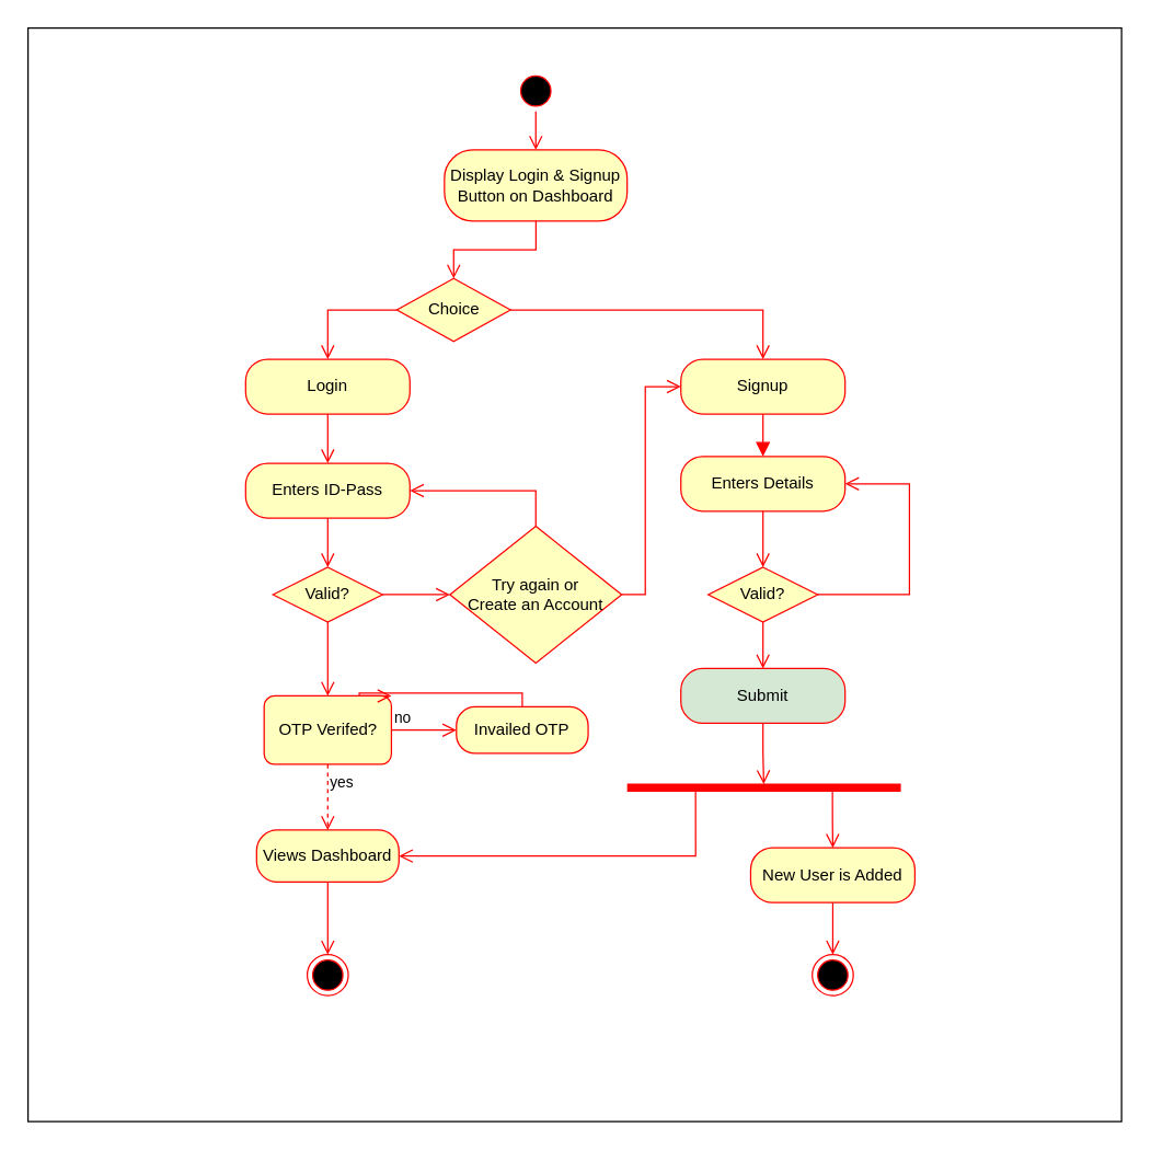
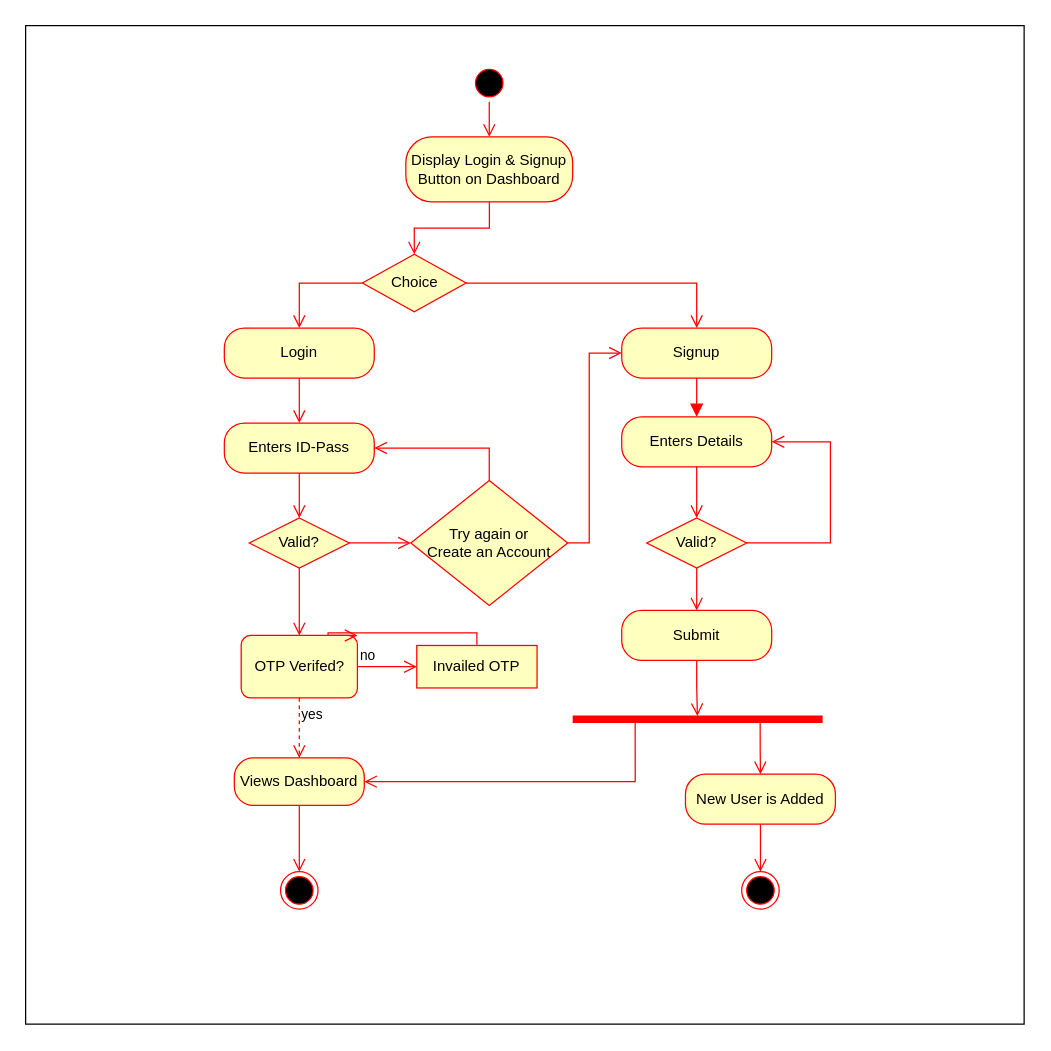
  <mxCell id="0" />
  <mxCell id="1" parent="0" />
  <mxCell id="2" value="" style="whiteSpace=wrap;html=1;aspect=fixed;fillColor=default;" parent="1" vertex="1"><mxGeometry x="20" y="20" width="799" height="799" as="geometry" /></mxCell>
  <mxCell id="3" value="Login" style="rounded=1;whiteSpace=wrap;html=1;arcSize=40;fontColor=#000000;fillColor=#ffffc0;strokeColor=#ff0000;" parent="1" vertex="1"><mxGeometry x="179" y="262" width="120" height="40" as="geometry" /></mxCell>
  <mxCell id="4" value="Enters ID-Pass" style="rounded=1;whiteSpace=wrap;html=1;arcSize=40;fontColor=#000000;fillColor=#ffffc0;strokeColor=#ff0000;" parent="1" vertex="1"><mxGeometry x="179" y="338" width="120" height="40" as="geometry" /></mxCell>
  <mxCell id="5" value="" style="edgeStyle=orthogonalEdgeStyle;html=1;verticalAlign=bottom;endArrow=open;endSize=8;strokeColor=#ff0000;rounded=0;exitX=0.5;exitY=1;exitDx=0;exitDy=0;entryX=0.5;entryY=0;entryDx=0;entryDy=0;" parent="1" source="3" target="4" edge="1"><mxGeometry relative="1" as="geometry"><mxPoint x="176" y="398" as="targetPoint" /><mxPoint x="176" y="352" as="sourcePoint" /></mxGeometry></mxCell>
  <mxCell id="6" value="Views Dashboard" style="rounded=1;whiteSpace=wrap;html=1;arcSize=40;fontColor=#000000;fillColor=#ffffc0;strokeColor=#ff0000;" parent="1" vertex="1"><mxGeometry x="187" y="606" width="104" height="38" as="geometry" /></mxCell>
  <mxCell id="7" value="Enters Details" style="rounded=1;whiteSpace=wrap;html=1;arcSize=40;fontColor=#000000;fillColor=#ffffc0;strokeColor=#ff0000;" parent="1" vertex="1"><mxGeometry x="497" y="333" width="120" height="40" as="geometry" /></mxCell>
  <mxCell id="8" value="" style="ellipse;html=1;shape=startState;fillColor=#000000;strokeColor=#ff0000;" parent="1" vertex="1"><mxGeometry x="376" y="51" width="30" height="30" as="geometry" /></mxCell>
  <mxCell id="9" value="" style="edgeStyle=orthogonalEdgeStyle;html=1;verticalAlign=bottom;endArrow=open;endSize=8;strokeColor=#ff0000;rounded=0;entryX=0.5;entryY=0;entryDx=0;entryDy=0;" parent="1" source="8" target="10" edge="1"><mxGeometry relative="1" as="geometry"><mxPoint x="328" y="116" as="targetPoint" /></mxGeometry></mxCell>
  <mxCell id="10" value="Display Login &amp;amp; Signup Button on Dashboard" style="rounded=1;whiteSpace=wrap;html=1;arcSize=40;fontColor=#000000;fillColor=#ffffc0;strokeColor=#ff0000;" parent="1" vertex="1"><mxGeometry x="324.25" y="109" width="133.5" height="52" as="geometry" /></mxCell>
  <mxCell id="11" value="Valid?" style="rhombus;whiteSpace=wrap;html=1;fontColor=#000000;fillColor=#ffffc0;strokeColor=#ff0000;" parent="1" vertex="1"><mxGeometry x="199" y="414" width="80" height="40" as="geometry" /></mxCell>
  <mxCell id="12" value="Signup" style="rounded=1;whiteSpace=wrap;html=1;arcSize=40;fontColor=#000000;fillColor=#ffffc0;strokeColor=#ff0000;" parent="1" vertex="1"><mxGeometry x="497" y="262" width="120" height="40" as="geometry" /></mxCell>
  <mxCell id="13" value="Try again or &lt;br&gt;Create an Account" style="rhombus;whiteSpace=wrap;html=1;fontColor=#000000;fillColor=#ffffc0;strokeColor=#ff0000;" parent="1" vertex="1"><mxGeometry x="328.25" y="384" width="125.5" height="100" as="geometry" /></mxCell>
  <mxCell id="14" value="New User is Added" style="rounded=1;whiteSpace=wrap;html=1;arcSize=40;fontColor=#000000;fillColor=#ffffc0;strokeColor=#ff0000;" parent="1" vertex="1"><mxGeometry x="548" y="619" width="120" height="40" as="geometry" /></mxCell>
  <mxCell id="15" value="" style="ellipse;html=1;shape=endState;fillColor=#000000;strokeColor=#ff0000;" parent="1" vertex="1"><mxGeometry x="224" y="697" width="30" height="30" as="geometry" /></mxCell>
  <mxCell id="16" value="" style="edgeStyle=orthogonalEdgeStyle;html=1;verticalAlign=bottom;endArrow=open;endSize=8;strokeColor=#ff0000;rounded=0;entryX=0.5;entryY=0;entryDx=0;entryDy=0;" parent="1" source="10" target="17" edge="1"><mxGeometry relative="1" as="geometry"><mxPoint x="200" y="134" as="targetPoint" /></mxGeometry></mxCell>
  <mxCell id="17" value="Choice" style="rhombus;whiteSpace=wrap;html=1;fontColor=#000000;fillColor=#ffffc0;strokeColor=#ff0000;" parent="1" vertex="1"><mxGeometry x="289.5" y="203" width="83" height="46" as="geometry" /></mxCell>
  <mxCell id="18" value="" style="edgeStyle=orthogonalEdgeStyle;html=1;verticalAlign=bottom;endArrow=open;endSize=8;strokeColor=#ff0000;rounded=0;entryX=0.5;entryY=0;entryDx=0;entryDy=0;exitX=1;exitY=0.5;exitDx=0;exitDy=0;" parent="1" source="17" target="12" edge="1"><mxGeometry relative="1" as="geometry"><mxPoint x="401" y="213" as="targetPoint" /><mxPoint x="401" y="164" as="sourcePoint" /></mxGeometry></mxCell>
  <mxCell id="19" value="" style="edgeStyle=orthogonalEdgeStyle;html=1;verticalAlign=bottom;endArrow=open;endSize=8;strokeColor=#ff0000;rounded=0;entryX=0.5;entryY=0;entryDx=0;entryDy=0;exitX=0;exitY=0.5;exitDx=0;exitDy=0;" parent="1" source="17" target="3" edge="1"><mxGeometry relative="1" as="geometry"><mxPoint x="530" y="236" as="targetPoint" /><mxPoint x="443" y="236" as="sourcePoint" /></mxGeometry></mxCell>
  <mxCell id="20" value="" style="edgeStyle=orthogonalEdgeStyle;html=1;verticalAlign=bottom;endArrow=open;endSize=8;strokeColor=#ff0000;rounded=0;exitX=0.5;exitY=1;exitDx=0;exitDy=0;entryX=0.5;entryY=0;entryDx=0;entryDy=0;" parent="1" source="4" target="11" edge="1"><mxGeometry relative="1" as="geometry"><mxPoint x="176" y="293" as="targetPoint" /><mxPoint x="176" y="256" as="sourcePoint" /></mxGeometry></mxCell>
  <mxCell id="21" value="" style="edgeStyle=orthogonalEdgeStyle;html=1;verticalAlign=bottom;endArrow=open;endSize=8;strokeColor=#ff0000;rounded=0;entryX=0;entryY=0.5;entryDx=0;entryDy=0;exitX=1;exitY=0.5;exitDx=0;exitDy=0;" parent="1" source="11" target="13" edge="1"><mxGeometry relative="1" as="geometry"><mxPoint x="307" y="434" as="targetPoint" /><mxPoint x="378" y="453" as="sourcePoint" /></mxGeometry></mxCell>
  <mxCell id="22" value="" style="edgeStyle=orthogonalEdgeStyle;html=1;verticalAlign=bottom;endArrow=open;endSize=8;strokeColor=#ff0000;rounded=0;exitX=0.5;exitY=1;exitDx=0;exitDy=0;entryX=0.5;entryY=0;entryDx=0;entryDy=0;" parent="1" source="11" target="38" edge="1"><mxGeometry relative="1" as="geometry"><mxPoint x="239" y="495.5" as="targetPoint" /><mxPoint x="249" y="388" as="sourcePoint" /></mxGeometry></mxCell>
  <mxCell id="23" value="" style="edgeStyle=orthogonalEdgeStyle;html=1;verticalAlign=bottom;endArrow=open;endSize=8;strokeColor=#ff0000;rounded=0;exitX=0.5;exitY=1;exitDx=0;exitDy=0;entryX=0.5;entryY=0;entryDx=0;entryDy=0;" parent="1" source="6" target="15" edge="1"><mxGeometry relative="1" as="geometry"><mxPoint x="249" y="612" as="targetPoint" /><mxPoint x="249" y="582" as="sourcePoint" /></mxGeometry></mxCell>
- <mxCell id="24" value="Submit" style="rounded=1;whiteSpace=wrap;html=1;arcSize=40;fontColor=#000000;fillColor=#d5e8d4;strokeColor=#ff0000;" parent="1" vertex="1"><mxGeometry x="497" y="488" width="120" height="40" as="geometry" /></mxCell>
+ <mxCell id="24" value="Submit" style="rounded=1;whiteSpace=wrap;html=1;arcSize=40;fontColor=#000000;fillColor=#ffffc0;strokeColor=#ff0000;" parent="1" vertex="1"><mxGeometry x="497" y="488" width="120" height="40" as="geometry" /></mxCell>
  <mxCell id="25" value="" style="edgeStyle=orthogonalEdgeStyle;html=1;verticalAlign=bottom;endArrow=open;endSize=8;strokeColor=#ff0000;rounded=0;entryX=0;entryY=0.5;entryDx=0;entryDy=0;exitX=1;exitY=0.5;exitDx=0;exitDy=0;" parent="1" source="13" target="12" edge="1"><mxGeometry relative="1" as="geometry"><mxPoint x="338" y="444" as="targetPoint" /><mxPoint x="289" y="444" as="sourcePoint" /><Array as="points"><mxPoint x="471" y="434" /><mxPoint x="471" y="282" /></Array></mxGeometry></mxCell>
  <mxCell id="26" value="" style="edgeStyle=orthogonalEdgeStyle;html=1;verticalAlign=bottom;endArrow=block;endSize=8;strokeColor=#ff0000;rounded=0;exitX=0.5;exitY=1;exitDx=0;exitDy=0;entryX=0.5;entryY=0;entryDx=0;entryDy=0;" parent="1" source="12" target="7" edge="1"><mxGeometry relative="1" as="geometry"><mxPoint x="249" y="348" as="targetPoint" /><mxPoint x="249" y="312" as="sourcePoint" /></mxGeometry></mxCell>
  <mxCell id="27" value="" style="edgeStyle=orthogonalEdgeStyle;html=1;verticalAlign=bottom;endArrow=open;endSize=8;strokeColor=#ff0000;rounded=0;exitX=0.5;exitY=1;exitDx=0;exitDy=0;entryX=0.499;entryY=0.249;entryDx=0;entryDy=0;entryPerimeter=0;" parent="1" source="24" target="28" edge="1"><mxGeometry relative="1" as="geometry"><mxPoint x="512.25" y="499" as="targetPoint" /><mxPoint x="512.25" y="463" as="sourcePoint" /></mxGeometry></mxCell>
  <mxCell id="28" value="" style="shape=line;html=1;strokeWidth=6;strokeColor=#ff0000;" parent="1" vertex="1"><mxGeometry x="457.75" y="570" width="200" height="10" as="geometry" /></mxCell>
  <mxCell id="29" value="" style="edgeStyle=orthogonalEdgeStyle;html=1;verticalAlign=bottom;endArrow=open;endSize=8;strokeColor=#ff0000;rounded=0;entryX=0.5;entryY=0;entryDx=0;entryDy=0;exitX=0.75;exitY=0.5;exitDx=0;exitDy=0;exitPerimeter=0;" parent="1" source="28" target="14" edge="1"><mxGeometry relative="1" as="geometry"><mxPoint x="644" y="650" as="targetPoint" /><mxPoint x="640.805" y="580" as="sourcePoint" /></mxGeometry></mxCell>
  <mxCell id="30" value="" style="html=1;verticalAlign=bottom;endArrow=open;endSize=8;strokeColor=#ff0000;rounded=0;entryX=1;entryY=0.5;entryDx=0;entryDy=0;exitX=0.25;exitY=0.5;exitDx=0;exitDy=0;exitPerimeter=0;edgeStyle=orthogonalEdgeStyle;" parent="1" source="28" target="6" edge="1"><mxGeometry relative="1" as="geometry"><mxPoint x="618" y="557" as="targetPoint" /><mxPoint x="618" y="505" as="sourcePoint" /><Array as="points"><mxPoint x="508" y="625" /></Array></mxGeometry></mxCell>
  <mxCell id="31" value="" style="edgeStyle=orthogonalEdgeStyle;html=1;verticalAlign=bottom;endArrow=open;endSize=8;strokeColor=#ff0000;rounded=0;exitX=0.5;exitY=1;exitDx=0;exitDy=0;entryX=0.5;entryY=0;entryDx=0;entryDy=0;" parent="1" source="14" target="32" edge="1"><mxGeometry relative="1" as="geometry"><mxPoint x="618" y="627" as="targetPoint" /><mxPoint x="608" y="677" as="sourcePoint" /></mxGeometry></mxCell>
  <mxCell id="32" value="" style="ellipse;html=1;shape=endState;fillColor=#000000;strokeColor=#ff0000;" parent="1" vertex="1"><mxGeometry x="593" y="697" width="30" height="30" as="geometry" /></mxCell>
  <mxCell id="33" value="" style="edgeStyle=orthogonalEdgeStyle;html=1;verticalAlign=bottom;endArrow=open;endSize=8;strokeColor=#ff0000;rounded=0;entryX=1;entryY=0.5;entryDx=0;entryDy=0;exitX=0.5;exitY=0;exitDx=0;exitDy=0;" parent="1" source="13" target="4" edge="1"><mxGeometry relative="1" as="geometry"><mxPoint x="338" y="444" as="targetPoint" /><mxPoint x="289" y="444" as="sourcePoint" /></mxGeometry></mxCell>
  <mxCell id="34" value="Valid?" style="rhombus;whiteSpace=wrap;html=1;fontColor=#000000;fillColor=#ffffc0;strokeColor=#ff0000;" vertex="1" parent="1"><mxGeometry x="517" y="414" width="80" height="40" as="geometry" /></mxCell>
  <mxCell id="35" value="" style="edgeStyle=orthogonalEdgeStyle;html=1;verticalAlign=bottom;endArrow=open;endSize=8;strokeColor=#ff0000;rounded=0;exitX=0.5;exitY=1;exitDx=0;exitDy=0;entryX=0.5;entryY=0;entryDx=0;entryDy=0;" edge="1" target="34" parent="1" source="7"><mxGeometry relative="1" as="geometry"><mxPoint x="621" y="281" as="targetPoint" /><mxPoint x="684" y="366" as="sourcePoint" /></mxGeometry></mxCell>
  <mxCell id="36" value="" style="edgeStyle=orthogonalEdgeStyle;html=1;verticalAlign=bottom;endArrow=open;endSize=8;strokeColor=#ff0000;rounded=0;entryX=1;entryY=0.5;entryDx=0;entryDy=0;exitX=1;exitY=0.5;exitDx=0;exitDy=0;" edge="1" source="34" parent="1" target="7"><mxGeometry relative="1" as="geometry"><mxPoint x="773" y="422" as="targetPoint" /><mxPoint x="823" y="441" as="sourcePoint" /><Array as="points"><mxPoint x="664" y="434" /><mxPoint x="664" y="353" /></Array></mxGeometry></mxCell>
  <mxCell id="37" value="" style="edgeStyle=orthogonalEdgeStyle;html=1;verticalAlign=bottom;endArrow=open;endSize=8;strokeColor=#ff0000;rounded=0;exitX=0.5;exitY=1;exitDx=0;exitDy=0;entryX=0.5;entryY=0;entryDx=0;entryDy=0;" edge="1" source="34" parent="1" target="24"><mxGeometry relative="1" as="geometry"><mxPoint x="683.7" y="498" as="targetPoint" /><mxPoint x="683.7" y="446" as="sourcePoint" /></mxGeometry></mxCell>
  <mxCell id="38" value="OTP Verifed?" style="whiteSpace=wrap;html=1;fontColor=#000000;fillColor=#ffffc0;strokeColor=#ff0000;rounded=1;" vertex="1" parent="1"><mxGeometry x="192.5" y="508" width="93" height="50" as="geometry" /></mxCell>
  <mxCell id="39" value="no" style="html=1;align=left;verticalAlign=bottom;endArrow=open;endSize=8;strokeColor=#ff0000;rounded=0;entryX=0;entryY=0.5;entryDx=0;entryDy=0;exitX=1;exitY=0.5;exitDx=0;exitDy=0;edgeStyle=orthogonalEdgeStyle;" edge="1" source="38" parent="1" target="41"><mxGeometry x="-1" relative="1" as="geometry"><mxPoint x="379" y="525" as="targetPoint" /></mxGeometry></mxCell>
  <mxCell id="40" value="yes" style="edgeStyle=orthogonalEdgeStyle;html=1;align=left;verticalAlign=top;endArrow=open;endSize=8;strokeColor=#ff0000;rounded=0;entryX=0.5;entryY=0;entryDx=0;entryDy=0;dashed=1;" edge="1" source="38" parent="1" target="6"><mxGeometry x="-1" relative="1" as="geometry"><mxPoint x="239" y="605" as="targetPoint" /></mxGeometry></mxCell>
- <mxCell id="41" value="Invailed OTP" style="rounded=1;whiteSpace=wrap;html=1;arcSize=40;fontColor=#000000;fillColor=#ffffc0;strokeColor=#ff0000;" vertex="1" parent="1"><mxGeometry x="333" y="516" width="96.25" height="34" as="geometry" /></mxCell>
+ <mxCell id="41" value="Invailed OTP" style="whiteSpace=wrap;html=1;arcSize=40;fontColor=#000000;fillColor=#ffffc0;strokeColor=#ff0000;rounded=0;" vertex="1" parent="1"><mxGeometry x="333" y="516" width="96.25" height="34" as="geometry" /></mxCell>
  <mxCell id="42" value="" style="html=1;verticalAlign=bottom;endArrow=open;endSize=8;strokeColor=#ff0000;rounded=0;exitX=0.5;exitY=0;exitDx=0;exitDy=0;entryX=1;entryY=0;entryDx=0;entryDy=0;edgeStyle=orthogonalEdgeStyle;" edge="1" parent="1" source="41" target="38"><mxGeometry relative="1" as="geometry"><mxPoint x="568" y="582" as="targetPoint" /><mxPoint x="567" y="538" as="sourcePoint" /><Array as="points"><mxPoint x="381" y="506" /><mxPoint x="262" y="506" /></Array></mxGeometry></mxCell>
